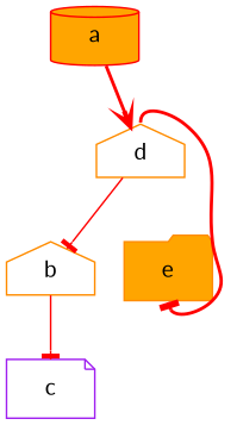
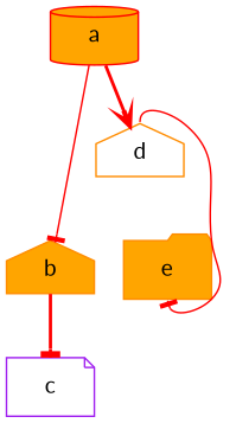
  digraph {
    fontname=Lato
    rankdir=TB
    node [color=darkorange fillcolor=orange fontname=Lato shape=house style=filled]
    edge [arrowhead=tee color=red fontname=Lato style=solid]
    a [color=red shape=cylinder]
-   b [fillcolor=white]
+   b
    d [fillcolor=white]
    c [color=purple fillcolor=white shape=note]
    e [shape=folder]
-   d -> b
+   a -> b
    a -> d [arrowhead=vee style=bold]
-   b -> c
-   d -> e [headport=s style=bold tailport=n]
+   b -> c [style=bold]
+   d -> e [headport=s tailport=n]
  }
